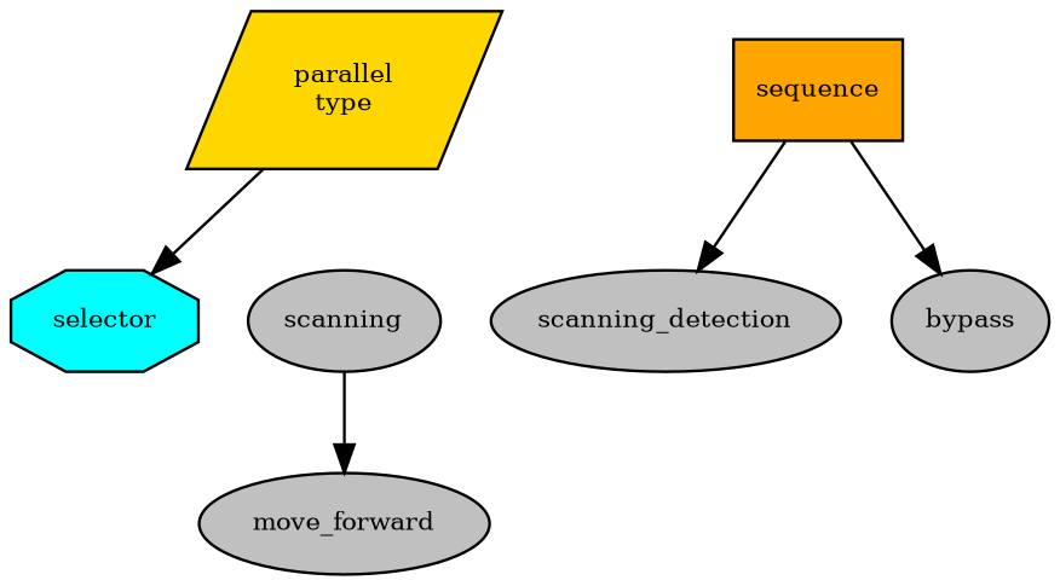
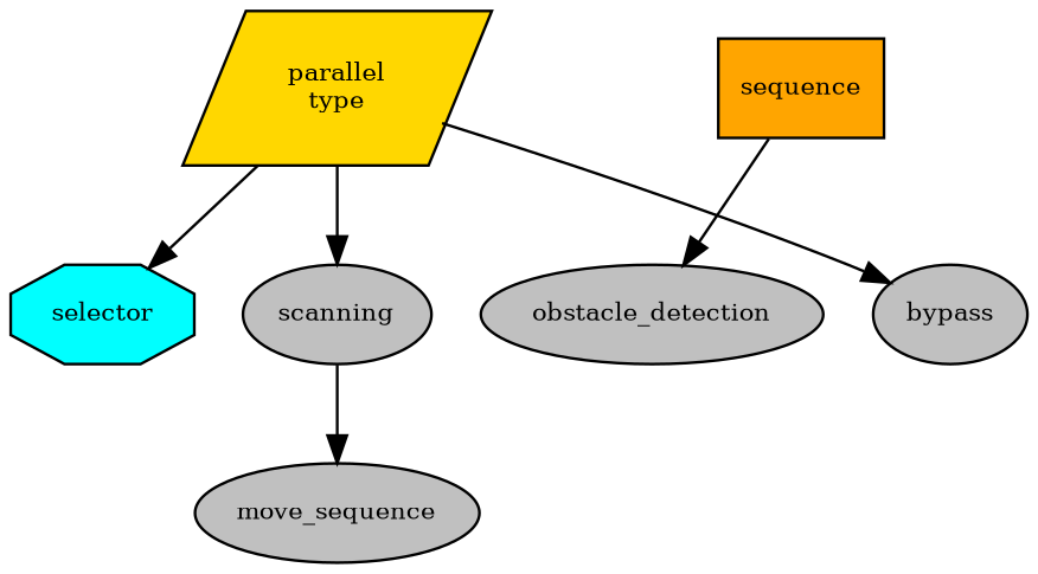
  digraph {
    fontname="times-roman"
    ordering=out
    node [fillcolor=gray fontcolor=black fontname="times-roman" fontsize=9 shape=ellipse style=filled]
    edge [fontname="times-roman"]
    n1 [fillcolor=gold label="parallel\ntype" shape=parallelogram]
    n2 [fillcolor=cyan label=selector shape=octagon]
    n3 [label=scanning]
-   n4 [label=move_forward]
+   n4 [label=move_sequence]
    n5 [fillcolor=orange label=sequence shape=box]
-   n6 [label=scanning_detection]
+   n6 [label=obstacle_detection]
    n7 [label=bypass]
    n1 -> n2
+   n1 -> n3
    n3 -> n4
    n5 -> n6
-   n5 -> n7
+   n1 -> n7
  }
